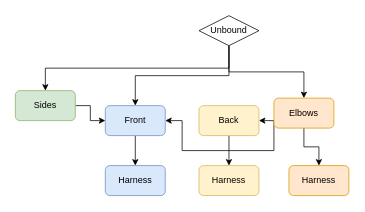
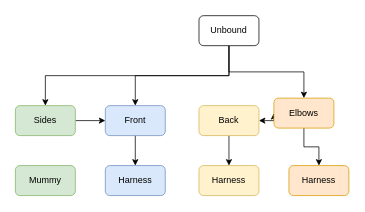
  <mxCell id="0" />
  <mxCell id="1" parent="0" />
  <mxCell id="2" style="edgeStyle=orthogonalEdgeStyle;rounded=0;orthogonalLoop=1;jettySize=auto;html=1;exitX=0.5;exitY=1;exitDx=0;exitDy=0;" edge="1" parent="1" source="5" target="10"><mxGeometry relative="1" as="geometry" /></mxCell>
  <mxCell id="3" style="edgeStyle=orthogonalEdgeStyle;rounded=0;orthogonalLoop=1;jettySize=auto;html=1;exitX=0.5;exitY=1;exitDx=0;exitDy=0;" edge="1" parent="1" source="5" target="13"><mxGeometry relative="1" as="geometry" /></mxCell>
  <mxCell id="4" style="edgeStyle=orthogonalEdgeStyle;rounded=0;orthogonalLoop=1;jettySize=auto;html=1;exitX=0.5;exitY=1;exitDx=0;exitDy=0;entryX=0.5;entryY=0;entryDx=0;entryDy=0;" edge="1" parent="1" source="5" target="16"><mxGeometry relative="1" as="geometry" /></mxCell>
- <mxCell id="5" value="Unbound" style="rhombus;whiteSpace=wrap;html=1;" vertex="1" parent="1"><mxGeometry x="265" y="20" width="80" height="40" as="geometry" /></mxCell>
+ <mxCell id="5" value="Unbound" style="rounded=1;whiteSpace=wrap;html=1;" vertex="1" parent="1"><mxGeometry x="265" y="20" width="80" height="40" as="geometry" /></mxCell>
  <mxCell id="6" style="edgeStyle=orthogonalEdgeStyle;rounded=0;orthogonalLoop=1;jettySize=auto;html=1;exitX=0.5;exitY=1;exitDx=0;exitDy=0;" edge="1" parent="1" source="8" target="17"><mxGeometry relative="1" as="geometry" /></mxCell>
- <mxCell id="7" style="edgeStyle=orthogonalEdgeStyle;rounded=0;orthogonalLoop=1;jettySize=auto;html=1;exitX=1;exitY=0.5;exitDx=0;exitDy=0;startArrow=classic;startFill=1;" edge="1" parent="1" source="8" target="10"><mxGeometry relative="1" as="geometry" /></mxCell>
+ <mxCell id="7" style="edgeStyle=orthogonalEdgeStyle;rounded=0;orthogonalLoop=1;jettySize=auto;html=1;exitX=1;exitY=0.5;exitDx=0;exitDy=0;entryX=0;entryY=0.5;entryDx=0;entryDy=0;startArrow=classic;startFill=1;" edge="1" parent="1" source="8" target="16"><mxGeometry relative="1" as="geometry" /></mxCell>
  <mxCell id="8" value="Back" style="rounded=1;whiteSpace=wrap;html=1;fillColor=#fff2cc;strokeColor=#d6b656;" vertex="1" parent="1"><mxGeometry x="265" y="140" width="80" height="40" as="geometry" /></mxCell>
  <mxCell id="9" value="" style="edgeStyle=orthogonalEdgeStyle;rounded=0;orthogonalLoop=1;jettySize=auto;html=1;" edge="1" parent="1" source="10" target="11"><mxGeometry relative="1" as="geometry" /></mxCell>
  <mxCell id="10" value="Front" style="rounded=1;whiteSpace=wrap;html=1;fillColor=#dae8fc;strokeColor=#6c8ebf;" vertex="1" parent="1"><mxGeometry x="140" y="140" width="80" height="40" as="geometry" /></mxCell>
  <mxCell id="11" value="Harness" style="rounded=1;whiteSpace=wrap;html=1;fillColor=#dae8fc;strokeColor=#6c8ebf;" vertex="1" parent="1"><mxGeometry x="140" y="220" width="80" height="40" as="geometry" /></mxCell>
  <mxCell id="12" value="" style="edgeStyle=orthogonalEdgeStyle;rounded=0;orthogonalLoop=1;jettySize=auto;html=1;" edge="1" parent="1" source="13" target="10"><mxGeometry relative="1" as="geometry" /></mxCell>
- <mxCell id="13" value="Sides" style="rounded=1;whiteSpace=wrap;html=1;fillColor=#d5e8d4;strokeColor=#82b366;" vertex="1" parent="1"><mxGeometry x="20" y="120" width="80" height="40" as="geometry" /></mxCell>
+ <mxCell id="13" value="Sides" style="rounded=1;whiteSpace=wrap;html=1;fillColor=#d5e8d4;strokeColor=#82b366;" vertex="1" parent="1"><mxGeometry x="20" y="140" width="80" height="40" as="geometry" /></mxCell>
+ <mxCell id="14" value="Mummy" style="rounded=1;whiteSpace=wrap;html=1;fillColor=#d5e8d4;strokeColor=#82b366;" vertex="1" parent="1"><mxGeometry x="20" y="220" width="80" height="40" as="geometry" /></mxCell>
  <mxCell id="15" style="edgeStyle=orthogonalEdgeStyle;rounded=0;orthogonalLoop=1;jettySize=auto;html=1;exitX=0.5;exitY=1;exitDx=0;exitDy=0;" edge="1" parent="1" source="16" target="18"><mxGeometry relative="1" as="geometry" /></mxCell>
  <mxCell id="16" value="Elbows" style="rounded=1;whiteSpace=wrap;html=1;fillColor=#ffe6cc;strokeColor=#d79b00;" vertex="1" parent="1"><mxGeometry x="365" y="130" width="80" height="40" as="geometry" /></mxCell>
  <mxCell id="17" value="Harness" style="rounded=1;whiteSpace=wrap;html=1;fillColor=#fff2cc;strokeColor=#d6b656;" vertex="1" parent="1"><mxGeometry x="265" y="220" width="80" height="40" as="geometry" /></mxCell>
  <mxCell id="18" value="Harness" style="rounded=1;whiteSpace=wrap;html=1;fillColor=#ffe6cc;strokeColor=#d79b00;" vertex="1" parent="1"><mxGeometry x="385" y="220" width="80" height="40" as="geometry" /></mxCell>
